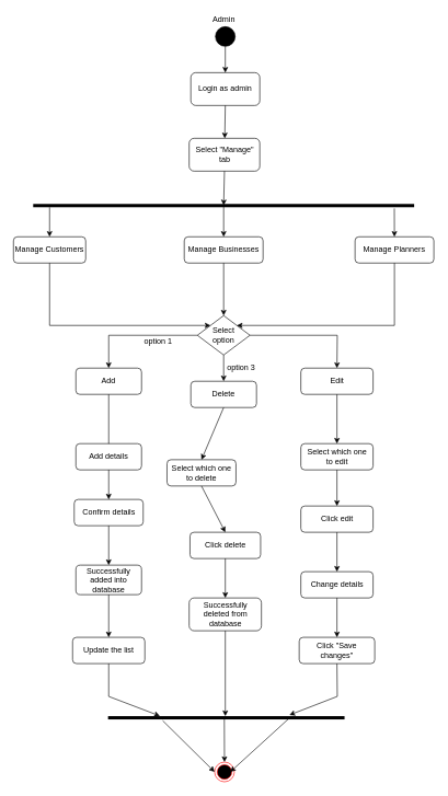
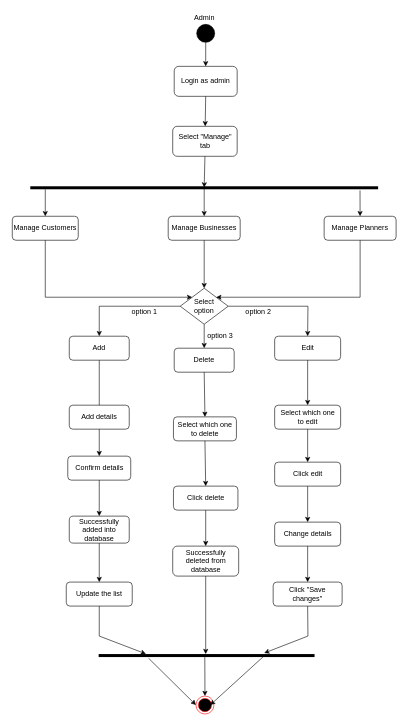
  <mxCell id="0" />
  <mxCell id="1" parent="0" />
  <mxCell id="2" value="" style="ellipse;shape=doubleEllipse;html=1;dashed=0;whitespace=wrap;aspect=fixed;fillColor=#000000;" parent="1" vertex="1"><mxGeometry x="327.5" y="40" width="30" height="30" as="geometry" /></mxCell>
  <mxCell id="3" value="Login as admin" style="rounded=1;whiteSpace=wrap;html=1;fillColor=#FFFFFF;" parent="1" vertex="1"><mxGeometry x="290" y="110" width="105" height="50" as="geometry" /></mxCell>
  <mxCell id="4" value="Admin" style="text;html=1;align=center;verticalAlign=middle;resizable=0;points=[];autosize=1;strokeColor=none;fillColor=none;" parent="1" vertex="1"><mxGeometry x="315" y="20" width="50" height="20" as="geometry" /></mxCell>
  <mxCell id="5" value="Select &quot;Manage&quot; tab" style="rounded=1;whiteSpace=wrap;html=1;fillColor=#FFFFFF;" parent="1" vertex="1"><mxGeometry x="287.5" y="210" width="107.5" height="50" as="geometry" /></mxCell>
  <mxCell id="6" value="" style="endArrow=classic;html=1;rounded=0;exitX=0.5;exitY=1;exitDx=0;exitDy=0;" parent="1" source="5" edge="1"><mxGeometry width="50" height="50" relative="1" as="geometry"><mxPoint x="35" y="460" as="sourcePoint" /><mxPoint x="340" y="312" as="targetPoint" /></mxGeometry></mxCell>
  <mxCell id="7" value="" style="endArrow=classic;html=1;rounded=0;exitX=0.5;exitY=1;exitDx=0;exitDy=0;entryX=0.5;entryY=0;entryDx=0;entryDy=0;" parent="1" source="2" target="3" edge="1"><mxGeometry width="50" height="50" relative="1" as="geometry"><mxPoint x="140" y="370" as="sourcePoint" /><mxPoint x="190" y="320" as="targetPoint" /></mxGeometry></mxCell>
  <mxCell id="8" value="" style="endArrow=classic;html=1;rounded=0;exitX=0.5;exitY=1;exitDx=0;exitDy=0;" parent="1" source="3" target="5" edge="1"><mxGeometry width="50" height="50" relative="1" as="geometry"><mxPoint x="140" y="360" as="sourcePoint" /><mxPoint x="190" y="310" as="targetPoint" /></mxGeometry></mxCell>
  <mxCell id="9" value="" style="ellipse;html=1;shape=endState;fillColor=#000000;strokeColor=#ff0000;" parent="1" vertex="1"><mxGeometry x="326.25" y="1160" width="30" height="30" as="geometry" /></mxCell>
  <mxCell id="10" value="" style="html=1;points=[];perimeter=orthogonalPerimeter;fillColor=#000000;strokeColor=none;direction=south;" parent="1" vertex="1"><mxGeometry x="50" y="310" width="580" height="5" as="geometry" /></mxCell>
  <mxCell id="11" value="Manage Customers" style="rounded=1;whiteSpace=wrap;html=1;" parent="1" vertex="1"><mxGeometry x="20" y="360" width="110" height="40" as="geometry" /></mxCell>
  <mxCell id="12" value="" style="endArrow=classic;html=1;rounded=0;entryX=0.5;entryY=0;entryDx=0;entryDy=0;" parent="1" source="10" target="11" edge="1"><mxGeometry width="50" height="50" relative="1" as="geometry"><mxPoint x="-202" y="310" as="sourcePoint" /><mxPoint x="0" y="400" as="targetPoint" /></mxGeometry></mxCell>
  <mxCell id="13" value="" style="endArrow=classic;html=1;rounded=0;exitX=0.5;exitY=1;exitDx=0;exitDy=0;entryX=0;entryY=0;entryDx=0;entryDy=0;" parent="1" source="11" target="43" edge="1"><mxGeometry width="50" height="50" relative="1" as="geometry"><mxPoint x="-50" y="450" as="sourcePoint" /><mxPoint x="-202.5" y="450" as="targetPoint" /><Array as="points"><mxPoint x="75" y="495" /></Array></mxGeometry></mxCell>
  <mxCell id="14" value="Manage Businesses" style="rounded=1;whiteSpace=wrap;html=1;" parent="1" vertex="1"><mxGeometry x="280" y="360" width="120" height="40" as="geometry" /></mxCell>
  <mxCell id="15" value="Add" style="rounded=1;whiteSpace=wrap;html=1;fillColor=#FFFFFF;" parent="1" vertex="1"><mxGeometry x="115" y="560" width="100" height="40" as="geometry" /></mxCell>
  <mxCell id="16" value="Delete" style="rounded=1;whiteSpace=wrap;html=1;fillColor=#FFFFFF;" parent="1" vertex="1"><mxGeometry x="290" y="580" width="100" height="40" as="geometry" /></mxCell>
  <mxCell id="17" value="Edit" style="rounded=1;whiteSpace=wrap;html=1;fillColor=#FFFFFF;" parent="1" vertex="1"><mxGeometry x="457.5" y="560" width="110" height="40" as="geometry" /></mxCell>
  <mxCell id="18" value="" style="endArrow=classic;html=1;rounded=0;exitX=0.5;exitY=1;exitDx=0;exitDy=0;entryX=0.5;entryY=0;entryDx=0;entryDy=0;" parent="1" source="43" target="16" edge="1"><mxGeometry width="50" height="50" relative="1" as="geometry"><mxPoint x="340" y="510" as="sourcePoint" /><mxPoint x="505" y="500" as="targetPoint" /></mxGeometry></mxCell>
  <mxCell id="19" value="" style="endArrow=classic;html=1;rounded=0;exitX=0;exitY=0.5;exitDx=0;exitDy=0;entryX=0.5;entryY=0;entryDx=0;entryDy=0;" parent="1" source="43" target="15" edge="1"><mxGeometry width="50" height="50" relative="1" as="geometry"><mxPoint x="300" y="480" as="sourcePoint" /><mxPoint x="505" y="500" as="targetPoint" /><Array as="points"><mxPoint x="165" y="510" /></Array></mxGeometry></mxCell>
  <mxCell id="20" value="" style="endArrow=classic;html=1;rounded=0;exitX=1;exitY=0.5;exitDx=0;exitDy=0;entryX=0.5;entryY=0;entryDx=0;entryDy=0;" parent="1" source="43" target="17" edge="1"><mxGeometry width="50" height="50" relative="1" as="geometry"><mxPoint x="380" y="480" as="sourcePoint" /><mxPoint x="505" y="500" as="targetPoint" /><Array as="points"><mxPoint x="513" y="510" /></Array></mxGeometry></mxCell>
  <mxCell id="21" value="Add details" style="rounded=1;whiteSpace=wrap;html=1;fillColor=#FFFFFF;" parent="1" vertex="1"><mxGeometry x="115" y="675" width="100" height="40" as="geometry" /></mxCell>
  <mxCell id="22" value="Successfully added into database" style="rounded=1;whiteSpace=wrap;html=1;fillColor=#FFFFFF;" parent="1" vertex="1"><mxGeometry x="115" y="860" width="100" height="45" as="geometry" /></mxCell>
  <mxCell id="23" value="Confirm details" style="rounded=1;whiteSpace=wrap;html=1;fillColor=#FFFFFF;" parent="1" vertex="1"><mxGeometry x="112.5" y="760" width="105" height="40" as="geometry" /></mxCell>
- <mxCell id="24" value="Select which one to delete" style="rounded=1;whiteSpace=wrap;html=1;fillColor=#FFFFFF;" parent="1" vertex="1"><mxGeometry x="253.75" y="699.5" width="105" height="40" as="geometry" /></mxCell>
+ <mxCell id="24" value="Select which one to delete" style="rounded=1;whiteSpace=wrap;html=1;fillColor=#FFFFFF;" parent="1" vertex="1"><mxGeometry x="288.75" y="694.5" width="105" height="40" as="geometry" /></mxCell>
  <mxCell id="25" value="Click delete" style="rounded=1;whiteSpace=wrap;html=1;fillColor=#FFFFFF;" parent="1" vertex="1"><mxGeometry x="288.75" y="810" width="107.5" height="40" as="geometry" /></mxCell>
  <mxCell id="26" value="Update the list" style="rounded=1;whiteSpace=wrap;html=1;fillColor=#FFFFFF;" parent="1" vertex="1"><mxGeometry y="970" width="110" height="40" as="geometry" x="110" /></mxCell>
  <mxCell id="27" value="Select which one&lt;br&gt;to edit" style="rounded=1;whiteSpace=wrap;html=1;fillColor=#FFFFFF;" parent="1" vertex="1"><mxGeometry x="457.5" y="675" width="110" height="40" as="geometry" /></mxCell>
  <mxCell id="28" value="Click edit" style="rounded=1;whiteSpace=wrap;html=1;fillColor=#FFFFFF;" parent="1" vertex="1"><mxGeometry x="457.5" y="770" width="110" height="40" as="geometry" /></mxCell>
  <mxCell id="29" value="Change details" style="rounded=1;whiteSpace=wrap;html=1;fillColor=#FFFFFF;" parent="1" vertex="1"><mxGeometry x="457.5" y="870" width="110" height="40" as="geometry" /></mxCell>
  <mxCell id="30" value="Click &quot;Save changes&quot;" style="rounded=1;whiteSpace=wrap;html=1;fillColor=#FFFFFF;" parent="1" vertex="1"><mxGeometry x="455" y="970" width="115" height="40" as="geometry" /></mxCell>
  <mxCell id="31" value="" style="endArrow=none;html=1;rounded=0;exitX=0.5;exitY=1;exitDx=0;exitDy=0;entryX=0.5;entryY=0;entryDx=0;entryDy=0;" parent="1" source="15" target="21" edge="1"><mxGeometry width="50" height="50" relative="1" as="geometry"><mxPoint x="485" y="660" as="sourcePoint" /><mxPoint x="535" y="610" as="targetPoint" /></mxGeometry></mxCell>
  <mxCell id="32" value="" style="endArrow=classic;html=1;rounded=0;exitX=0.5;exitY=1;exitDx=0;exitDy=0;entryX=0.5;entryY=0;entryDx=0;entryDy=0;" parent="1" source="21" target="23" edge="1"><mxGeometry width="50" height="50" relative="1" as="geometry"><mxPoint x="485" y="660" as="sourcePoint" /><mxPoint x="535" y="610" as="targetPoint" /></mxGeometry></mxCell>
  <mxCell id="33" value="" style="endArrow=classic;html=1;rounded=0;exitX=0.5;exitY=1;exitDx=0;exitDy=0;entryX=0.5;entryY=0;entryDx=0;entryDy=0;" parent="1" source="23" target="22" edge="1"><mxGeometry width="50" height="50" relative="1" as="geometry"><mxPoint x="485" y="660" as="sourcePoint" /><mxPoint x="535" y="610" as="targetPoint" /></mxGeometry></mxCell>
  <mxCell id="34" value="" style="endArrow=classic;html=1;rounded=0;exitX=0.5;exitY=1;exitDx=0;exitDy=0;entryX=0.5;entryY=0;entryDx=0;entryDy=0;" parent="1" source="16" target="24" edge="1"><mxGeometry width="50" height="50" relative="1" as="geometry"><mxPoint x="485" y="660" as="sourcePoint" /><mxPoint x="535" y="610" as="targetPoint" /></mxGeometry></mxCell>
  <mxCell id="35" value="" style="endArrow=classic;html=1;rounded=0;exitX=0.5;exitY=1;exitDx=0;exitDy=0;entryX=0.5;entryY=0;entryDx=0;entryDy=0;" parent="1" source="24" target="25" edge="1"><mxGeometry width="50" height="50" relative="1" as="geometry"><mxPoint x="485" y="660" as="sourcePoint" /><mxPoint x="535" y="610" as="targetPoint" /></mxGeometry></mxCell>
  <mxCell id="36" value="" style="endArrow=classic;html=1;rounded=0;exitX=0.5;exitY=1;exitDx=0;exitDy=0;entryX=0.5;entryY=0;entryDx=0;entryDy=0;" parent="1" source="22" target="26" edge="1"><mxGeometry width="50" height="50" relative="1" as="geometry"><mxPoint x="485" y="660" as="sourcePoint" /><mxPoint x="535" y="610" as="targetPoint" /><Array as="points" /></mxGeometry></mxCell>
  <mxCell id="37" value="" style="endArrow=classic;html=1;rounded=0;exitX=0.5;exitY=1;exitDx=0;exitDy=0;entryX=0.5;entryY=0;entryDx=0;entryDy=0;" parent="1" source="17" target="27" edge="1"><mxGeometry width="50" height="50" relative="1" as="geometry"><mxPoint x="485" y="660" as="sourcePoint" /><mxPoint x="535" y="610" as="targetPoint" /></mxGeometry></mxCell>
  <mxCell id="38" value="" style="endArrow=classic;html=1;rounded=0;exitX=0.5;exitY=1;exitDx=0;exitDy=0;entryX=0.5;entryY=0;entryDx=0;entryDy=0;" parent="1" source="27" target="28" edge="1"><mxGeometry width="50" height="50" relative="1" as="geometry"><mxPoint x="485" y="660" as="sourcePoint" /><mxPoint x="535" y="610" as="targetPoint" /></mxGeometry></mxCell>
  <mxCell id="39" value="" style="endArrow=classic;html=1;rounded=0;exitX=0.5;exitY=1;exitDx=0;exitDy=0;entryX=0.5;entryY=0;entryDx=0;entryDy=0;" parent="1" source="28" target="29" edge="1"><mxGeometry width="50" height="50" relative="1" as="geometry"><mxPoint x="485" y="660" as="sourcePoint" /><mxPoint x="535" y="610" as="targetPoint" /></mxGeometry></mxCell>
  <mxCell id="40" value="" style="endArrow=classic;html=1;rounded=0;exitX=0.5;exitY=1;exitDx=0;exitDy=0;entryX=0.5;entryY=0;entryDx=0;entryDy=0;" parent="1" source="29" target="30" edge="1"><mxGeometry width="50" height="50" relative="1" as="geometry"><mxPoint x="485" y="660" as="sourcePoint" /><mxPoint x="535" y="610" as="targetPoint" /></mxGeometry></mxCell>
  <mxCell id="41" value="Successfully deleted from database" style="rounded=1;whiteSpace=wrap;html=1;" parent="1" vertex="1"><mxGeometry x="287.5" y="910" width="110" height="50" as="geometry" /></mxCell>
  <mxCell id="42" value="" style="endArrow=classic;html=1;rounded=0;exitX=0.5;exitY=1;exitDx=0;exitDy=0;entryX=0.5;entryY=0;entryDx=0;entryDy=0;" parent="1" source="25" target="41" edge="1"><mxGeometry width="50" height="50" relative="1" as="geometry"><mxPoint x="472.5" y="880" as="sourcePoint" /><mxPoint x="522.5" y="830" as="targetPoint" /></mxGeometry></mxCell>
  <mxCell id="43" value="Select&lt;br&gt;option" style="rhombus;whiteSpace=wrap;html=1;fillColor=#FFFFFF;" parent="1" vertex="1"><mxGeometry x="300" y="480" width="80" height="60" as="geometry" /></mxCell>
  <mxCell id="44" value="" style="endArrow=classic;html=1;rounded=0;exitX=0.5;exitY=1;exitDx=0;exitDy=0;entryX=0.5;entryY=0;entryDx=0;entryDy=0;" parent="1" source="14" target="43" edge="1"><mxGeometry width="50" height="50" relative="1" as="geometry"><mxPoint x="130" y="600" as="sourcePoint" /><mxPoint x="180" y="550" as="targetPoint" /></mxGeometry></mxCell>
  <mxCell id="45" value="" style="endArrow=classic;html=1;rounded=0;entryX=0.5;entryY=0;entryDx=0;entryDy=0;" parent="1" target="14" edge="1"><mxGeometry width="50" height="50" relative="1" as="geometry"><mxPoint x="340" y="313" as="sourcePoint" /><mxPoint x="180" y="460" as="targetPoint" /></mxGeometry></mxCell>
  <mxCell id="46" value="" style="html=1;points=[];perimeter=orthogonalPerimeter;fillColor=#000000;strokeColor=none;direction=south;" parent="1" vertex="1"><mxGeometry x="164" y="1090" width="360" height="5" as="geometry" /></mxCell>
  <mxCell id="47" value="" style="endArrow=classic;html=1;rounded=0;exitX=0.5;exitY=1;exitDx=0;exitDy=0;entryX=-0.057;entryY=0.781;entryDx=0;entryDy=0;entryPerimeter=0;" parent="1" source="26" target="46" edge="1"><mxGeometry width="50" height="50" relative="1" as="geometry"><mxPoint x="-120" y="880" as="sourcePoint" /><mxPoint x="-70" y="830" as="targetPoint" /><Array as="points"><mxPoint x="165" y="1060" /></Array></mxGeometry></mxCell>
  <mxCell id="48" value="" style="endArrow=classic;html=1;rounded=0;exitX=0.5;exitY=1;exitDx=0;exitDy=0;" parent="1" source="41" target="46" edge="1"><mxGeometry width="50" height="50" relative="1" as="geometry"><mxPoint x="340" y="880" as="sourcePoint" /><mxPoint x="340" y="930" as="targetPoint" /></mxGeometry></mxCell>
  <mxCell id="49" value="" style="endArrow=classic;html=1;rounded=0;exitX=0.5;exitY=1;exitDx=0;exitDy=0;entryX=-0.343;entryY=0.233;entryDx=0;entryDy=0;entryPerimeter=0;" parent="1" source="30" target="46" edge="1"><mxGeometry width="50" height="50" relative="1" as="geometry"><mxPoint x="290" y="880" as="sourcePoint" /><mxPoint x="340" y="830" as="targetPoint" /><Array as="points"><mxPoint x="513" y="1060" /></Array></mxGeometry></mxCell>
  <mxCell id="50" value="" style="endArrow=classic;html=1;rounded=0;exitX=1.371;exitY=0.769;exitDx=0;exitDy=0;exitPerimeter=0;entryX=0;entryY=0.5;entryDx=0;entryDy=0;" parent="1" source="46" target="9" edge="1"><mxGeometry width="50" height="50" relative="1" as="geometry"><mxPoint x="30" y="1000" as="sourcePoint" /><mxPoint x="80" y="950" as="targetPoint" /></mxGeometry></mxCell>
  <mxCell id="51" value="" style="endArrow=classic;html=1;rounded=0;entryX=0.5;entryY=0;entryDx=0;entryDy=0;" parent="1" target="9" edge="1"><mxGeometry width="50" height="50" relative="1" as="geometry"><mxPoint x="341" y="1093" as="sourcePoint" /><mxPoint x="80" y="950" as="targetPoint" /></mxGeometry></mxCell>
  <mxCell id="52" value="" style="endArrow=classic;html=1;rounded=0;entryX=0.792;entryY=0.5;entryDx=0;entryDy=0;entryPerimeter=0;" parent="1" target="9" edge="1"><mxGeometry width="50" height="50" relative="1" as="geometry"><mxPoint x="440" y="1093" as="sourcePoint" /><mxPoint x="80" y="950" as="targetPoint" /></mxGeometry></mxCell>
  <mxCell id="53" value="Manage Planners" style="rounded=1;whiteSpace=wrap;html=1;" parent="1" vertex="1"><mxGeometry x="540" y="360" width="120" height="40" as="geometry" /></mxCell>
  <mxCell id="54" value="" style="endArrow=classic;html=1;rounded=0;exitX=0.5;exitY=1;exitDx=0;exitDy=0;entryX=1;entryY=0;entryDx=0;entryDy=0;" parent="1" source="53" target="43" edge="1"><mxGeometry width="50" height="50" relative="1" as="geometry"><mxPoint x="660" y="605" as="sourcePoint" /><mxPoint x="870" y="455" as="targetPoint" /><Array as="points"><mxPoint x="600" y="495" /></Array></mxGeometry></mxCell>
  <mxCell id="55" value="" style="endArrow=classic;html=1;rounded=0;exitX=1.371;exitY=0.052;exitDx=0;exitDy=0;exitPerimeter=0;" parent="1" source="10" target="53" edge="1"><mxGeometry width="50" height="50" relative="1" as="geometry"><mxPoint x="880" y="320" as="sourcePoint" /><mxPoint x="960" y="480" as="targetPoint" /></mxGeometry></mxCell>
  <mxCell id="56" value="option 1" style="text;html=1;align=center;verticalAlign=middle;resizable=0;points=[];autosize=1;strokeColor=none;fillColor=none;" parent="1" vertex="1"><mxGeometry x="210" y="510" width="60" height="20" as="geometry" /></mxCell>
+ <mxCell id="57" value="option 2" style="text;html=1;align=center;verticalAlign=middle;resizable=0;points=[];autosize=1;strokeColor=none;fillColor=none;" parent="1" vertex="1"><mxGeometry x="400" y="510" width="60" height="20" as="geometry" /></mxCell>
  <mxCell id="58" value="option 3&amp;nbsp;" style="text;html=1;align=center;verticalAlign=middle;resizable=0;points=[];autosize=1;strokeColor=none;fillColor=none;" parent="1" vertex="1"><mxGeometry x="337.5" y="550" width="60" height="20" as="geometry" /></mxCell>
